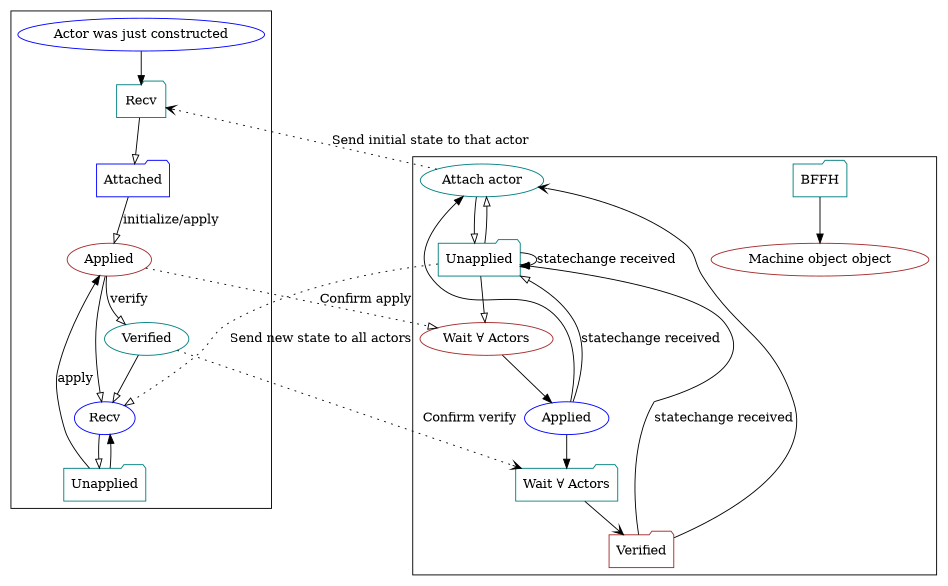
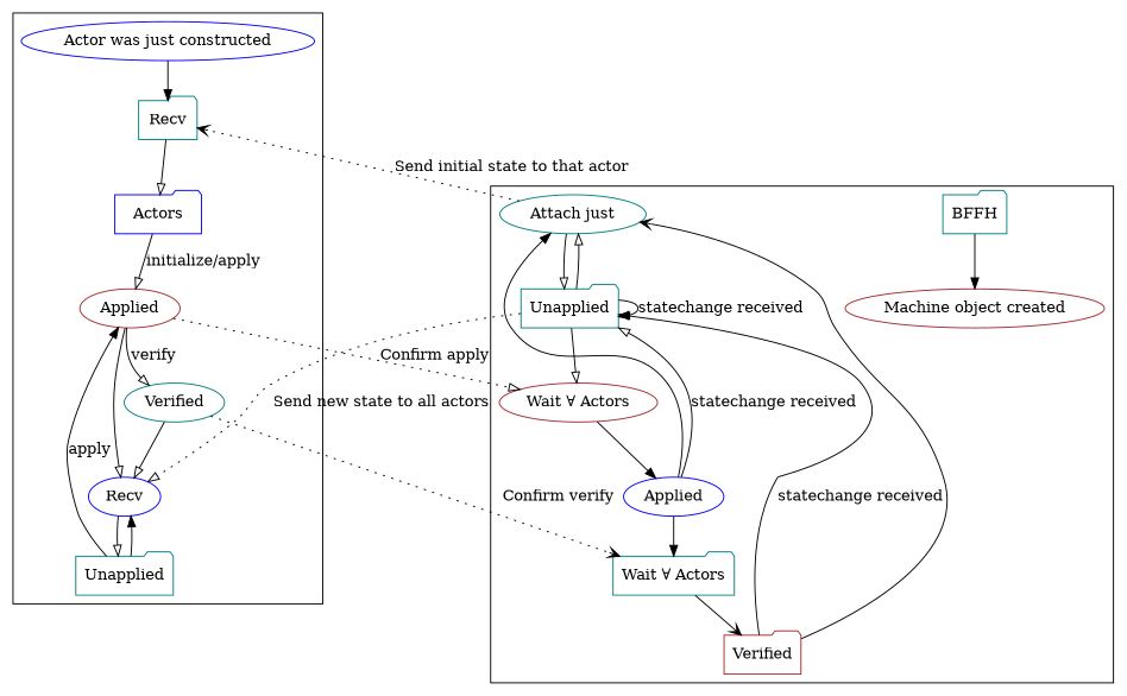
  strict digraph {
    rank=0
    node [color=teal shape=ellipse]
    edge [arrowhead=onormal]
    n1 [label=BFFH shape=folder]
-   n2 [color=brown label="Machine object object"]
-   n3 [label="Attach actor"]
+   n2 [color=brown label="Machine object created"]
+   n3 [label="Attach just"]
    n4 [label=Unapplied shape=folder]
    n5 [color=brown label="Wait ∀ Actors"]
    n6 [color=blue label=Applied]
    n7 [label="Wait ∀ Actors" shape=folder]
    n8 [color=brown label=Verified shape=folder]
    n9 [color=blue label="Actor was just constructed"]
    n10 [label=Recv shape=folder]
-   n11 [color=blue label=Attached shape=folder]
+   n11 [color=blue label=Actors shape=folder]
    n12 [color=brown label=Applied]
    n13 [label=Unapplied shape=folder]
    n14 [color=blue label=Recv]
    n15 [label=Verified]
    subgraph cluster_1 {
      ctr=applied
      rank=1
      n1
      n2
      n3
      n4
      n5
      n6
      n7
      n8
    }
    subgraph cluster_2 {
      rank=1
      n9
      n10
      n11
      n12
      n13
      n14
      n15
    }
    n1 -> n2 [arrowhead=normal]
    n3 -> n4
    n3 -> n10 [arrowhead=vee label="Send initial state to that actor" style=dotted]
    n4 -> n3
    n4 -> n4 [arrowhead=normal label="statechange received"]
    n4 -> n5
    n4 -> n14 [label="Send new state to all actors" style=dotted]
    n5 -> n6 [arrowhead=normal]
    n6 -> n3 [arrowhead=normal]
    n6 -> n4 [label="statechange received"]
    n6 -> n7 [arrowhead=normal]
    n7 -> n8 [arrowhead=vee]
    n8 -> n3 [arrowhead=vee]
    n8 -> n4 [arrowhead=normal label="statechange received"]
    n9 -> n10 [arrowhead=normal]
    n10 -> n11
    n11 -> n12 [label="initialize/apply"]
    n12 -> n5 [label="Confirm apply" style=dotted]
    n12 -> n14
    n12 -> n15 [label=verify]
    n13 -> n12 [arrowhead=normal label=apply]
    n13 -> n14 [arrowhead=normal]
    n14 -> n13
    n15 -> n7 [arrowhead=vee label="Confirm verify" style=dotted]
    n15 -> n14
  }
